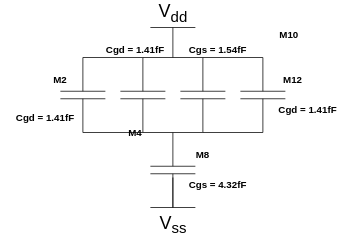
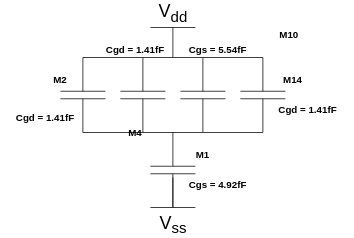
  <mxCell id="0" />
  <mxCell id="1" parent="0" />
  <mxCell id="2" style="rounded=0;orthogonalLoop=1;jettySize=auto;html=1;exitX=0;exitY=0.5;exitDx=0;exitDy=0;exitPerimeter=0;entryX=0;entryY=0.5;entryDx=0;entryDy=0;entryPerimeter=0;endArrow=none;endFill=0;" edge="1" parent="1" source="3" target="4"><mxGeometry relative="1" as="geometry" /></mxCell>
  <mxCell id="3" value="" style="pointerEvents=1;verticalLabelPosition=bottom;shadow=0;dashed=0;align=center;html=1;verticalAlign=top;shape=mxgraph.electrical.capacitors.capacitor_1;rotation=90;" vertex="1" parent="1"><mxGeometry x="60" y="80" width="100" height="60" as="geometry" /></mxCell>
  <mxCell id="4" value="" style="pointerEvents=1;verticalLabelPosition=bottom;shadow=0;dashed=0;align=center;html=1;verticalAlign=top;shape=mxgraph.electrical.capacitors.capacitor_1;rotation=90;" vertex="1" parent="1"><mxGeometry x="140" y="80" width="100" height="60" as="geometry" /></mxCell>
  <mxCell id="5" value="" style="pointerEvents=1;verticalLabelPosition=bottom;shadow=0;dashed=0;align=center;html=1;verticalAlign=top;shape=mxgraph.electrical.capacitors.capacitor_1;rotation=90;" vertex="1" parent="1"><mxGeometry x="220" y="80" width="100" height="60" as="geometry" /></mxCell>
  <mxCell id="6" value="" style="pointerEvents=1;verticalLabelPosition=bottom;shadow=0;dashed=0;align=center;html=1;verticalAlign=top;shape=mxgraph.electrical.capacitors.capacitor_1;rotation=90;" vertex="1" parent="1"><mxGeometry x="300" y="80" width="100" height="60" as="geometry" /></mxCell>
  <mxCell id="7" value="" style="pointerEvents=1;verticalLabelPosition=bottom;shadow=0;dashed=0;align=center;html=1;verticalAlign=top;shape=mxgraph.electrical.capacitors.capacitor_1;rotation=90;" vertex="1" parent="1"><mxGeometry x="180" y="180" width="100" height="60" as="geometry" /></mxCell>
  <mxCell id="8" style="rounded=0;orthogonalLoop=1;jettySize=auto;html=1;exitX=0;exitY=0.5;exitDx=0;exitDy=0;exitPerimeter=0;entryX=0;entryY=0.5;entryDx=0;entryDy=0;entryPerimeter=0;endArrow=none;endFill=0;" edge="1" parent="1"><mxGeometry relative="1" as="geometry"><mxPoint x="190" y="60" as="sourcePoint" /><mxPoint x="270" y="60" as="targetPoint" /></mxGeometry></mxCell>
  <mxCell id="9" style="rounded=0;orthogonalLoop=1;jettySize=auto;html=1;exitX=0;exitY=0.5;exitDx=0;exitDy=0;exitPerimeter=0;entryX=0;entryY=0.5;entryDx=0;entryDy=0;entryPerimeter=0;endArrow=none;endFill=0;" edge="1" parent="1"><mxGeometry relative="1" as="geometry"><mxPoint x="270" y="60" as="sourcePoint" /><mxPoint x="350" y="60" as="targetPoint" /></mxGeometry></mxCell>
  <mxCell id="10" style="rounded=0;orthogonalLoop=1;jettySize=auto;html=1;exitX=0;exitY=0.5;exitDx=0;exitDy=0;exitPerimeter=0;entryX=0;entryY=0.5;entryDx=0;entryDy=0;entryPerimeter=0;endArrow=none;endFill=0;" edge="1" parent="1"><mxGeometry relative="1" as="geometry"><mxPoint x="270" y="160" as="sourcePoint" /><mxPoint x="350" y="160" as="targetPoint" /></mxGeometry></mxCell>
  <mxCell id="11" style="rounded=0;orthogonalLoop=1;jettySize=auto;html=1;exitX=0;exitY=0.5;exitDx=0;exitDy=0;exitPerimeter=0;entryX=0;entryY=0.5;entryDx=0;entryDy=0;entryPerimeter=0;endArrow=none;endFill=0;" edge="1" parent="1"><mxGeometry relative="1" as="geometry"><mxPoint x="190" y="160" as="sourcePoint" /><mxPoint x="270" y="160" as="targetPoint" /></mxGeometry></mxCell>
  <mxCell id="12" style="rounded=0;orthogonalLoop=1;jettySize=auto;html=1;exitX=0;exitY=0.5;exitDx=0;exitDy=0;exitPerimeter=0;entryX=0;entryY=0.5;entryDx=0;entryDy=0;entryPerimeter=0;endArrow=none;endFill=0;" edge="1" parent="1"><mxGeometry relative="1" as="geometry"><mxPoint x="110" y="160" as="sourcePoint" /><mxPoint x="190" y="160" as="targetPoint" /></mxGeometry></mxCell>
  <mxCell id="13" value="V&lt;sub&gt;dd&lt;/sub&gt;" style="verticalLabelPosition=top;verticalAlign=bottom;shape=mxgraph.electrical.signal_sources.vdd;shadow=0;dashed=0;align=center;strokeWidth=1;fontSize=24;html=1;flipV=1;" vertex="1" parent="1"><mxGeometry x="200" y="20" width="60" height="40" as="geometry" /></mxCell>
  <mxCell id="14" value="V&lt;sub&gt;ss&lt;/sub&gt;" style="pointerEvents=1;verticalLabelPosition=bottom;shadow=0;dashed=0;align=center;html=1;verticalAlign=top;shape=mxgraph.electrical.signal_sources.vss2;fontSize=24;flipV=1;" vertex="1" parent="1"><mxGeometry x="200" y="220" width="60" height="40" as="geometry" /></mxCell>
  <mxCell id="15" value="M2" style="text;html=1;strokeColor=none;fillColor=none;align=center;verticalAlign=middle;whiteSpace=wrap;rounded=0;fontSize=13;fontStyle=1" vertex="1" parent="1"><mxGeometry x="60" y="80" width="40" height="20" as="geometry" /></mxCell>
  <mxCell id="16" value="Cgd = 1.41fF" style="text;html=1;strokeColor=none;fillColor=none;align=center;verticalAlign=middle;whiteSpace=wrap;rounded=0;fontSize=13;fontStyle=1" vertex="1" parent="1"><mxGeometry x="20" y="130" width="80" height="20" as="geometry" /></mxCell>
  <mxCell id="17" value="M4" style="text;html=1;strokeColor=none;fillColor=none;align=center;verticalAlign=middle;whiteSpace=wrap;rounded=0;fontSize=13;fontStyle=1" vertex="1" parent="1"><mxGeometry x="160" y="150" width="40" height="20" as="geometry" /></mxCell>
  <mxCell id="18" value="Cgd = 1.41fF" style="text;html=1;strokeColor=none;fillColor=none;align=center;verticalAlign=middle;whiteSpace=wrap;rounded=0;fontSize=13;fontStyle=1" vertex="1" parent="1"><mxGeometry x="140" y="40" width="80" height="20" as="geometry" /></mxCell>
  <mxCell id="19" value="M10" style="text;html=1;strokeColor=none;fillColor=none;align=center;verticalAlign=middle;whiteSpace=wrap;rounded=0;fontSize=13;fontStyle=1" vertex="1" parent="1"><mxGeometry x="365" y="20" width="40" height="20" as="geometry" /></mxCell>
- <mxCell id="20" value="Cgs = 1.54fF" style="text;html=1;strokeColor=none;fillColor=none;align=center;verticalAlign=middle;whiteSpace=wrap;rounded=0;fontSize=13;fontStyle=1" vertex="1" parent="1"><mxGeometry x="250" y="40" width="80" height="20" as="geometry" /></mxCell>
- <mxCell id="21" value="M12" style="text;html=1;strokeColor=none;fillColor=none;align=center;verticalAlign=middle;whiteSpace=wrap;rounded=0;fontSize=13;fontStyle=1" vertex="1" parent="1"><mxGeometry x="370" y="80" width="40" height="20" as="geometry" /></mxCell>
+ <mxCell id="20" value="Cgs = 5.54fF" style="text;html=1;strokeColor=none;fillColor=none;align=center;verticalAlign=middle;whiteSpace=wrap;rounded=0;fontSize=13;fontStyle=1" vertex="1" parent="1"><mxGeometry x="250" y="40" width="80" height="20" as="geometry" /></mxCell>
+ <mxCell id="21" value="M14" style="text;html=1;strokeColor=none;fillColor=none;align=center;verticalAlign=middle;whiteSpace=wrap;rounded=0;fontSize=13;fontStyle=1" vertex="1" parent="1"><mxGeometry x="370" y="80" width="40" height="20" as="geometry" /></mxCell>
  <mxCell id="22" value="Cgd = 1.41fF" style="text;html=1;strokeColor=none;fillColor=none;align=center;verticalAlign=middle;whiteSpace=wrap;rounded=0;fontSize=13;fontStyle=1" vertex="1" parent="1"><mxGeometry x="370" y="120" width="80" height="20" as="geometry" /></mxCell>
- <mxCell id="23" value="M8" style="text;html=1;strokeColor=none;fillColor=none;align=center;verticalAlign=middle;whiteSpace=wrap;rounded=0;fontSize=13;fontStyle=1" vertex="1" parent="1"><mxGeometry x="250" y="180" width="40" height="20" as="geometry" /></mxCell>
- <mxCell id="24" value="Cgs = 4.32fF" style="text;html=1;strokeColor=none;fillColor=none;align=center;verticalAlign=middle;whiteSpace=wrap;rounded=0;fontSize=13;fontStyle=1" vertex="1" parent="1"><mxGeometry x="250" y="220" width="80" height="20" as="geometry" /></mxCell>
+ <mxCell id="23" value="M1" style="text;html=1;strokeColor=none;fillColor=none;align=center;verticalAlign=middle;whiteSpace=wrap;rounded=0;fontSize=13;fontStyle=1" vertex="1" parent="1"><mxGeometry x="250" y="180" width="40" height="20" as="geometry" /></mxCell>
+ <mxCell id="24" value="Cgs = 4.92fF" style="text;html=1;strokeColor=none;fillColor=none;align=center;verticalAlign=middle;whiteSpace=wrap;rounded=0;fontSize=13;fontStyle=1" vertex="1" parent="1"><mxGeometry x="250" y="220" width="80" height="20" as="geometry" /></mxCell>
